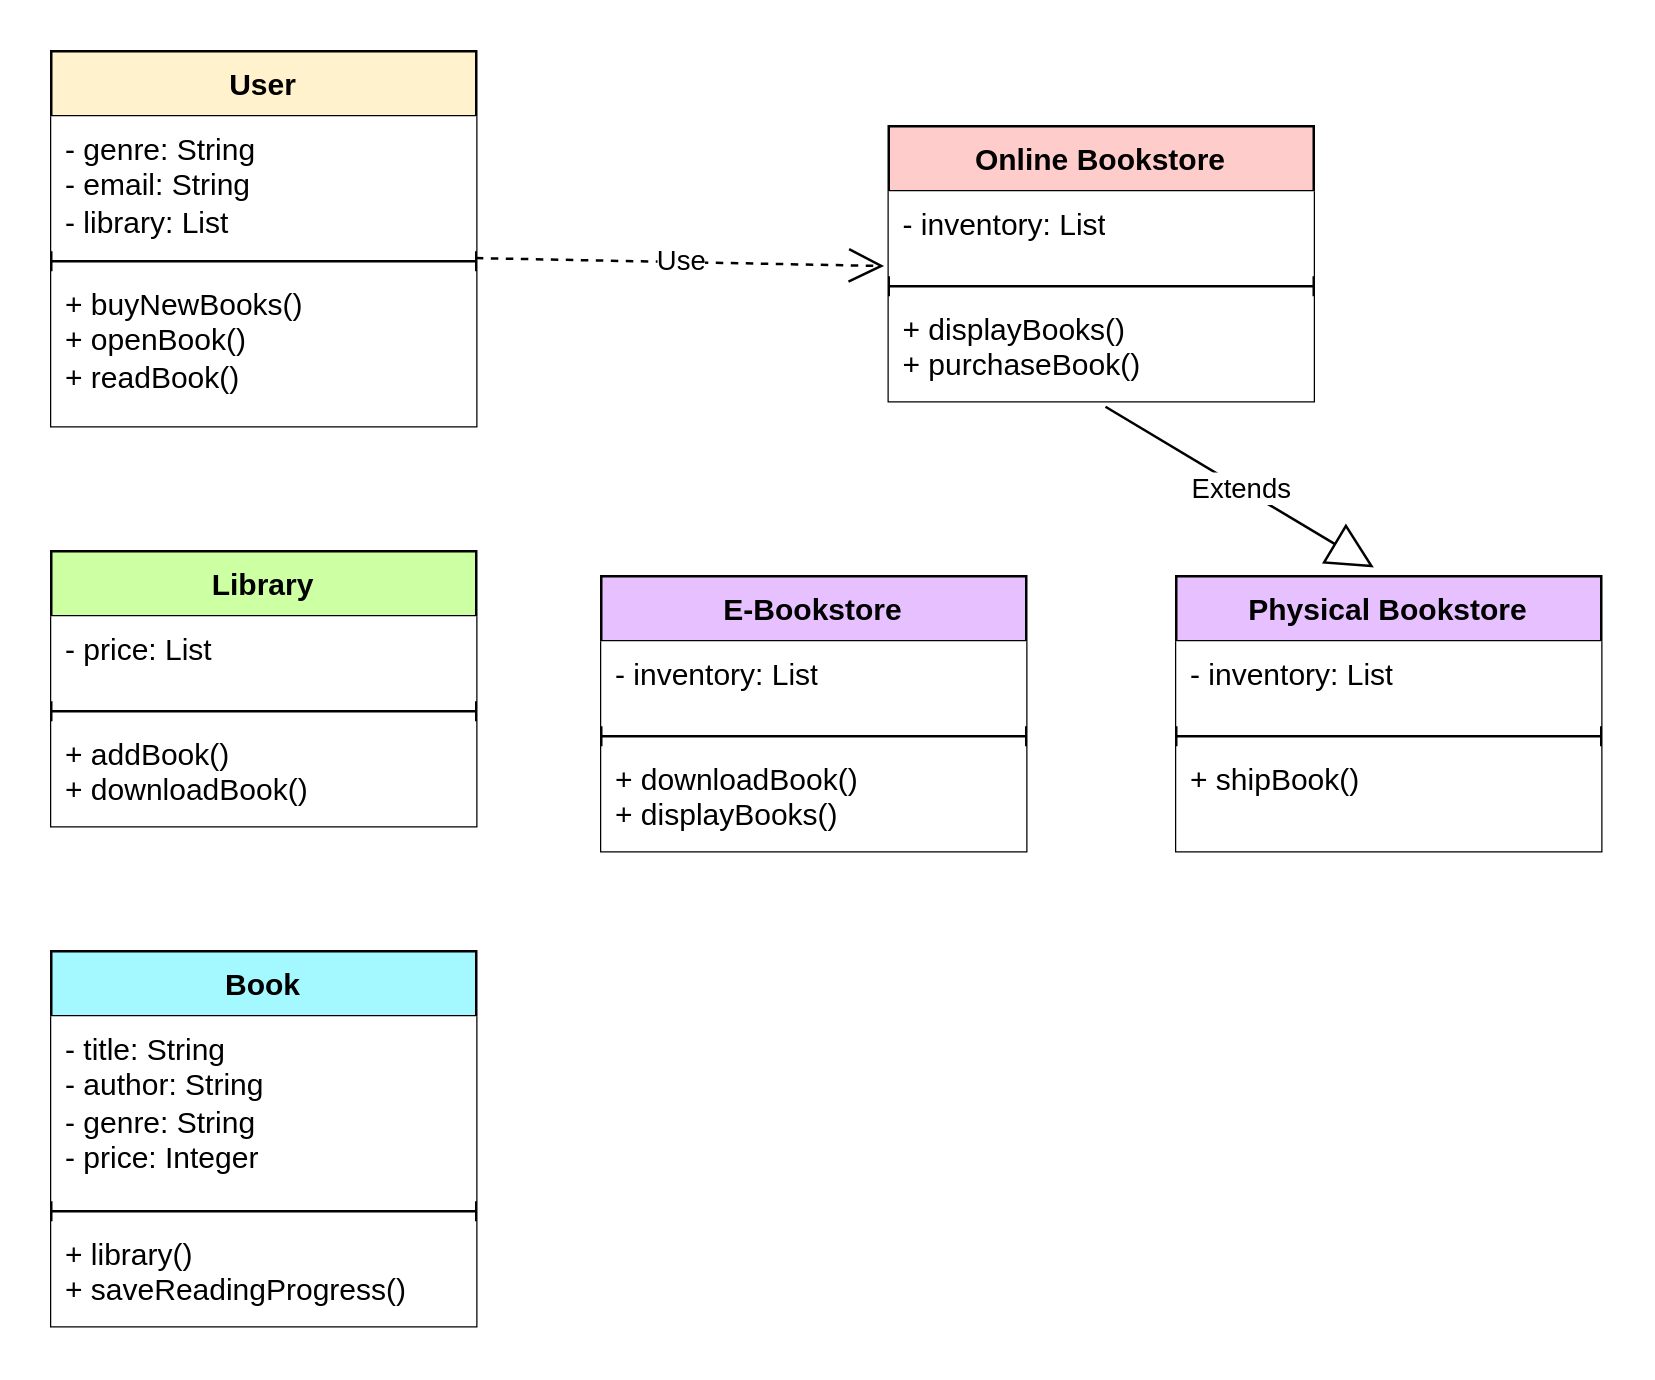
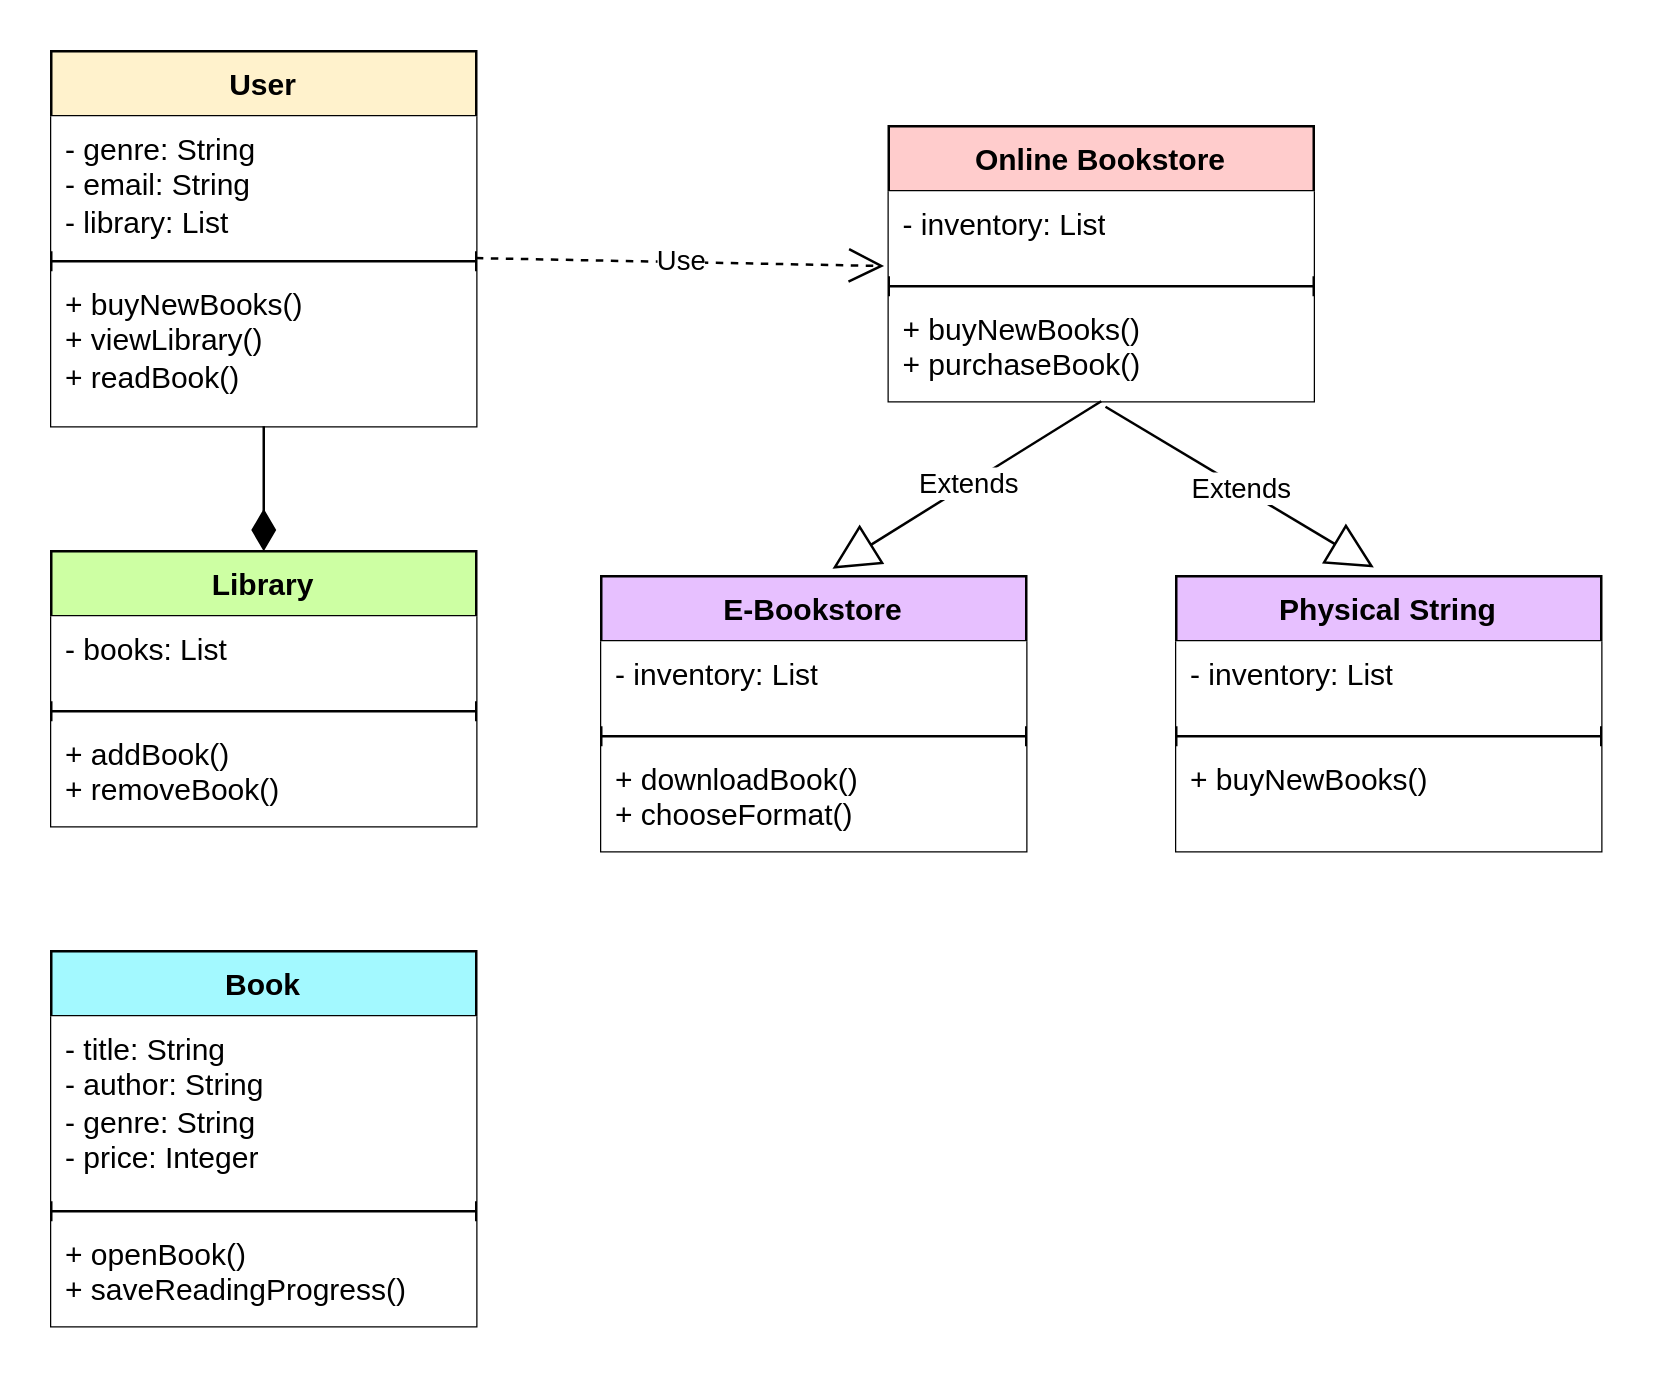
  <mxCell id="0" />
  <mxCell id="1" parent="0" />
  <mxCell id="2" value="User" style="swimlane;fontStyle=1;align=center;verticalAlign=top;childLayout=stackLayout;horizontal=1;startSize=26;horizontalStack=0;resizeParent=1;resizeParentMax=0;resizeLast=0;collapsible=1;marginBottom=0;whiteSpace=wrap;html=1;fillColor=#fff2cc;strokeColor=#000000;" vertex="1" parent="1"><mxGeometry x="20" y="20" width="170" height="150" as="geometry" /></mxCell>
  <mxCell id="3" value="- genre: String&lt;div&gt;- email: String&lt;/div&gt;&lt;div&gt;- library: List&lt;/div&gt;" style="text;strokeColor=none;fillColor=default;align=left;verticalAlign=top;spacingLeft=4;spacingRight=4;overflow=hidden;rotatable=0;points=[[0,0.5],[1,0.5]];portConstraint=eastwest;whiteSpace=wrap;html=1;" vertex="1" parent="2"><mxGeometry y="26" width="170" height="54" as="geometry" /></mxCell>
  <mxCell id="4" value="" style="line;strokeWidth=1;fillColor=none;align=left;verticalAlign=middle;spacingTop=-1;spacingLeft=3;spacingRight=3;rotatable=0;labelPosition=right;points=[];portConstraint=eastwest;strokeColor=inherit;" vertex="1" parent="2"><mxGeometry y="80" width="170" height="8" as="geometry" /></mxCell>
- <mxCell id="5" value="+ buyNewBooks()&lt;div&gt;+ openBook()&lt;/div&gt;&lt;div&gt;+ readBook()&lt;/div&gt;" style="text;strokeColor=none;fillColor=default;align=left;verticalAlign=top;spacingLeft=4;spacingRight=4;overflow=hidden;rotatable=0;points=[[0,0.5],[1,0.5]];portConstraint=eastwest;whiteSpace=wrap;html=1;" vertex="1" parent="2"><mxGeometry y="88" width="170" height="62" as="geometry" /></mxCell>
+ <mxCell id="5" value="+ buyNewBooks()&lt;div&gt;+ viewLibrary()&lt;/div&gt;&lt;div&gt;+ readBook()&lt;/div&gt;" style="text;strokeColor=none;fillColor=default;align=left;verticalAlign=top;spacingLeft=4;spacingRight=4;overflow=hidden;rotatable=0;points=[[0,0.5],[1,0.5]];portConstraint=eastwest;whiteSpace=wrap;html=1;" vertex="1" parent="2"><mxGeometry y="88" width="170" height="62" as="geometry" /></mxCell>
  <mxCell id="6" value="Library" style="swimlane;fontStyle=1;align=center;verticalAlign=top;childLayout=stackLayout;horizontal=1;startSize=26;horizontalStack=0;resizeParent=1;resizeParentMax=0;resizeLast=0;collapsible=1;marginBottom=0;whiteSpace=wrap;html=1;fillColor=#cdffa3;strokeColor=#000000;" vertex="1" parent="1"><mxGeometry x="20" y="220" width="170" height="110" as="geometry" /></mxCell>
- <mxCell id="7" value="- price: List" style="text;strokeColor=none;fillColor=default;align=left;verticalAlign=top;spacingLeft=4;spacingRight=4;overflow=hidden;rotatable=0;points=[[0,0.5],[1,0.5]];portConstraint=eastwest;whiteSpace=wrap;html=1;" vertex="1" parent="6"><mxGeometry y="26" width="170" height="34" as="geometry" /></mxCell>
+ <mxCell id="7" value="- books: List" style="text;strokeColor=none;fillColor=default;align=left;verticalAlign=top;spacingLeft=4;spacingRight=4;overflow=hidden;rotatable=0;points=[[0,0.5],[1,0.5]];portConstraint=eastwest;whiteSpace=wrap;html=1;" vertex="1" parent="6"><mxGeometry y="26" width="170" height="34" as="geometry" /></mxCell>
  <mxCell id="8" value="" style="line;strokeWidth=1;fillColor=none;align=left;verticalAlign=middle;spacingTop=-1;spacingLeft=3;spacingRight=3;rotatable=0;labelPosition=right;points=[];portConstraint=eastwest;strokeColor=inherit;" vertex="1" parent="6"><mxGeometry y="60" width="170" height="8" as="geometry" /></mxCell>
- <mxCell id="9" value="+ addBook()&lt;div&gt;+ downloadBook()&lt;/div&gt;" style="text;strokeColor=none;fillColor=default;align=left;verticalAlign=top;spacingLeft=4;spacingRight=4;overflow=hidden;rotatable=0;points=[[0,0.5],[1,0.5]];portConstraint=eastwest;whiteSpace=wrap;html=1;" vertex="1" parent="6"><mxGeometry y="68" width="170" height="42" as="geometry" /></mxCell>
+ <mxCell id="9" value="+ addBook()&lt;div&gt;+ removeBook()&lt;/div&gt;" style="text;strokeColor=none;fillColor=default;align=left;verticalAlign=top;spacingLeft=4;spacingRight=4;overflow=hidden;rotatable=0;points=[[0,0.5],[1,0.5]];portConstraint=eastwest;whiteSpace=wrap;html=1;" vertex="1" parent="6"><mxGeometry y="68" width="170" height="42" as="geometry" /></mxCell>
  <mxCell id="10" value="Online Bookstore" style="swimlane;fontStyle=1;align=center;verticalAlign=top;childLayout=stackLayout;horizontal=1;startSize=26;horizontalStack=0;resizeParent=1;resizeParentMax=0;resizeLast=0;collapsible=1;marginBottom=0;whiteSpace=wrap;html=1;fillColor=#ffcccc;strokeColor=#000000;" vertex="1" parent="1"><mxGeometry x="355" y="50" width="170" height="110" as="geometry" /></mxCell>
  <mxCell id="11" value="&lt;div&gt;- inventory: List&lt;/div&gt;" style="text;align=left;verticalAlign=top;spacingLeft=4;spacingRight=4;overflow=hidden;rotatable=0;points=[[0,0.5],[1,0.5]];portConstraint=eastwest;whiteSpace=wrap;html=1;fillColor=default;" vertex="1" parent="10"><mxGeometry y="26" width="170" height="34" as="geometry" /></mxCell>
  <mxCell id="12" value="" style="line;strokeWidth=1;fillColor=none;align=left;verticalAlign=middle;spacingTop=-1;spacingLeft=3;spacingRight=3;rotatable=0;labelPosition=right;points=[];portConstraint=eastwest;strokeColor=inherit;" vertex="1" parent="10"><mxGeometry y="60" width="170" height="8" as="geometry" /></mxCell>
- <mxCell id="13" value="+ displayBooks()&lt;div&gt;+ purchaseBook()&lt;/div&gt;" style="text;strokeColor=none;fillColor=default;align=left;verticalAlign=top;spacingLeft=4;spacingRight=4;overflow=hidden;rotatable=0;points=[[0,0.5],[1,0.5]];portConstraint=eastwest;whiteSpace=wrap;html=1;" vertex="1" parent="10"><mxGeometry y="68" width="170" height="42" as="geometry" /></mxCell>
+ <mxCell id="13" value="+ buyNewBooks()&lt;div&gt;+ purchaseBook()&lt;/div&gt;" style="text;strokeColor=none;fillColor=default;align=left;verticalAlign=top;spacingLeft=4;spacingRight=4;overflow=hidden;rotatable=0;points=[[0,0.5],[1,0.5]];portConstraint=eastwest;whiteSpace=wrap;html=1;" vertex="1" parent="10"><mxGeometry y="68" width="170" height="42" as="geometry" /></mxCell>
  <mxCell id="14" value="Book" style="swimlane;fontStyle=1;align=center;verticalAlign=top;childLayout=stackLayout;horizontal=1;startSize=26;horizontalStack=0;resizeParent=1;resizeParentMax=0;resizeLast=0;collapsible=1;marginBottom=0;whiteSpace=wrap;html=1;fillColor=#a3f9ff;strokeColor=#000000;" vertex="1" parent="1"><mxGeometry x="20" y="380" width="170" height="150" as="geometry" /></mxCell>
  <mxCell id="15" value="- title: String&lt;div&gt;- author: String&lt;/div&gt;&lt;div&gt;- genre: String&lt;/div&gt;&lt;div&gt;- price: Integer&lt;/div&gt;" style="text;strokeColor=none;fillColor=default;align=left;verticalAlign=top;spacingLeft=4;spacingRight=4;overflow=hidden;rotatable=0;points=[[0,0.5],[1,0.5]];portConstraint=eastwest;whiteSpace=wrap;html=1;" vertex="1" parent="14"><mxGeometry y="26" width="170" height="74" as="geometry" /></mxCell>
  <mxCell id="16" value="" style="line;strokeWidth=1;fillColor=none;align=left;verticalAlign=middle;spacingTop=-1;spacingLeft=3;spacingRight=3;rotatable=0;labelPosition=right;points=[];portConstraint=eastwest;strokeColor=inherit;" vertex="1" parent="14"><mxGeometry y="100" width="170" height="8" as="geometry" /></mxCell>
- <mxCell id="17" value="+ library()&lt;div&gt;+ saveReadingProgress()&lt;/div&gt;" style="text;strokeColor=none;fillColor=default;align=left;verticalAlign=top;spacingLeft=4;spacingRight=4;overflow=hidden;rotatable=0;points=[[0,0.5],[1,0.5]];portConstraint=eastwest;whiteSpace=wrap;html=1;" vertex="1" parent="14"><mxGeometry y="108" width="170" height="42" as="geometry" /></mxCell>
+ <mxCell id="17" value="+ openBook()&lt;div&gt;+ saveReadingProgress()&lt;/div&gt;" style="text;strokeColor=none;fillColor=default;align=left;verticalAlign=top;spacingLeft=4;spacingRight=4;overflow=hidden;rotatable=0;points=[[0,0.5],[1,0.5]];portConstraint=eastwest;whiteSpace=wrap;html=1;" vertex="1" parent="14"><mxGeometry y="108" width="170" height="42" as="geometry" /></mxCell>
+ <mxCell id="18" value="" style="endArrow=diamondThin;endFill=1;endSize=14;html=1;rounded=0;exitX=0.5;exitY=1;exitDx=0;exitDy=0;entryX=0.5;entryY=0;entryDx=0;entryDy=0;" edge="1" parent="1" source="2" target="6"><mxGeometry width="160" relative="1" as="geometry"><mxPoint x="100" y="330" as="sourcePoint" /><mxPoint x="260" y="330" as="targetPoint" /></mxGeometry></mxCell>
  <mxCell id="19" value="Use" style="endArrow=open;endSize=12;dashed=1;html=1;rounded=0;entryX=-0.011;entryY=0.88;entryDx=0;entryDy=0;entryPerimeter=0;exitX=0.999;exitY=0.343;exitDx=0;exitDy=0;exitPerimeter=0;" edge="1" parent="1" source="4" target="11"><mxGeometry width="160" relative="1" as="geometry"><mxPoint x="210" y="110" as="sourcePoint" /><mxPoint x="380" y="147.31" as="targetPoint" /></mxGeometry></mxCell>
  <mxCell id="20" value="Extends" style="endArrow=block;endSize=16;endFill=0;html=1;rounded=0;exitX=0.51;exitY=1.052;exitDx=0;exitDy=0;exitPerimeter=0;entryX=0.465;entryY=-0.032;entryDx=0;entryDy=0;entryPerimeter=0;" edge="1" parent="1" source="13" target="25"><mxGeometry width="160" relative="1" as="geometry"><mxPoint x="485" y="170" as="sourcePoint" /><mxPoint x="645" y="170" as="targetPoint" /></mxGeometry></mxCell>
  <mxCell id="21" value="E-Bookstore" style="swimlane;fontStyle=1;align=center;verticalAlign=top;childLayout=stackLayout;horizontal=1;startSize=26;horizontalStack=0;resizeParent=1;resizeParentMax=0;resizeLast=0;collapsible=1;marginBottom=0;whiteSpace=wrap;html=1;fillColor=light-dark(#E7C0FF,#572B2B);strokeColor=#000000;" vertex="1" parent="1"><mxGeometry x="240" y="230" width="170" height="110" as="geometry" /></mxCell>
  <mxCell id="22" value="&lt;div&gt;- inventory: List&lt;/div&gt;" style="text;align=left;verticalAlign=top;spacingLeft=4;spacingRight=4;overflow=hidden;rotatable=0;points=[[0,0.5],[1,0.5]];portConstraint=eastwest;whiteSpace=wrap;html=1;fillColor=default;" vertex="1" parent="21"><mxGeometry y="26" width="170" height="34" as="geometry" /></mxCell>
  <mxCell id="23" value="" style="line;strokeWidth=1;fillColor=none;align=left;verticalAlign=middle;spacingTop=-1;spacingLeft=3;spacingRight=3;rotatable=0;labelPosition=right;points=[];portConstraint=eastwest;strokeColor=inherit;" vertex="1" parent="21"><mxGeometry y="60" width="170" height="8" as="geometry" /></mxCell>
- <mxCell id="24" value="+ downloadBook()&lt;div&gt;+ displayBooks()&lt;/div&gt;" style="text;strokeColor=none;fillColor=default;align=left;verticalAlign=top;spacingLeft=4;spacingRight=4;overflow=hidden;rotatable=0;points=[[0,0.5],[1,0.5]];portConstraint=eastwest;whiteSpace=wrap;html=1;" vertex="1" parent="21"><mxGeometry y="68" width="170" height="42" as="geometry" /></mxCell>
- <mxCell id="25" value="Physical Bookstore" style="swimlane;fontStyle=1;align=center;verticalAlign=top;childLayout=stackLayout;horizontal=1;startSize=26;horizontalStack=0;resizeParent=1;resizeParentMax=0;resizeLast=0;collapsible=1;marginBottom=0;whiteSpace=wrap;html=1;fillColor=light-dark(#E7C0FF,#572B2B);strokeColor=#000000;" vertex="1" parent="1"><mxGeometry x="470" y="230" width="170" height="110" as="geometry" /></mxCell>
+ <mxCell id="24" value="+ downloadBook()&lt;div&gt;+ chooseFormat()&lt;/div&gt;" style="text;strokeColor=none;fillColor=default;align=left;verticalAlign=top;spacingLeft=4;spacingRight=4;overflow=hidden;rotatable=0;points=[[0,0.5],[1,0.5]];portConstraint=eastwest;whiteSpace=wrap;html=1;" vertex="1" parent="21"><mxGeometry y="68" width="170" height="42" as="geometry" /></mxCell>
+ <mxCell id="25" value="Physical String" style="swimlane;fontStyle=1;align=center;verticalAlign=top;childLayout=stackLayout;horizontal=1;startSize=26;horizontalStack=0;resizeParent=1;resizeParentMax=0;resizeLast=0;collapsible=1;marginBottom=0;whiteSpace=wrap;html=1;fillColor=light-dark(#E7C0FF,#572B2B);strokeColor=#000000;" vertex="1" parent="1"><mxGeometry x="470" y="230" width="170" height="110" as="geometry" /></mxCell>
  <mxCell id="26" value="&lt;div&gt;- inventory: List&lt;/div&gt;" style="text;align=left;verticalAlign=top;spacingLeft=4;spacingRight=4;overflow=hidden;rotatable=0;points=[[0,0.5],[1,0.5]];portConstraint=eastwest;whiteSpace=wrap;html=1;fillColor=default;" vertex="1" parent="25"><mxGeometry y="26" width="170" height="34" as="geometry" /></mxCell>
  <mxCell id="27" value="" style="line;strokeWidth=1;fillColor=none;align=left;verticalAlign=middle;spacingTop=-1;spacingLeft=3;spacingRight=3;rotatable=0;labelPosition=right;points=[];portConstraint=eastwest;strokeColor=inherit;" vertex="1" parent="25"><mxGeometry y="60" width="170" height="8" as="geometry" /></mxCell>
- <mxCell id="28" value="+ shipBook()" style="text;strokeColor=none;fillColor=default;align=left;verticalAlign=top;spacingLeft=4;spacingRight=4;overflow=hidden;rotatable=0;points=[[0,0.5],[1,0.5]];portConstraint=eastwest;whiteSpace=wrap;html=1;" vertex="1" parent="25"><mxGeometry y="68" width="170" height="42" as="geometry" /></mxCell>
+ <mxCell id="28" value="+ buyNewBooks()" style="text;strokeColor=none;fillColor=default;align=left;verticalAlign=top;spacingLeft=4;spacingRight=4;overflow=hidden;rotatable=0;points=[[0,0.5],[1,0.5]];portConstraint=eastwest;whiteSpace=wrap;html=1;" vertex="1" parent="25"><mxGeometry y="68" width="170" height="42" as="geometry" /></mxCell>
+ <mxCell id="29" value="Extends" style="endArrow=block;endSize=16;endFill=0;html=1;rounded=0;exitX=0.5;exitY=1;exitDx=0;exitDy=0;entryX=0.544;entryY=-0.027;entryDx=0;entryDy=0;entryPerimeter=0;" edge="1" parent="1" source="10" target="21"><mxGeometry width="160" relative="1" as="geometry"><mxPoint x="400" y="166" as="sourcePoint" /><mxPoint x="507" y="230" as="targetPoint" /></mxGeometry></mxCell>
